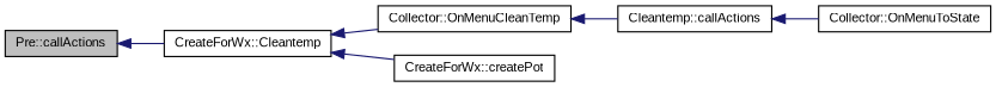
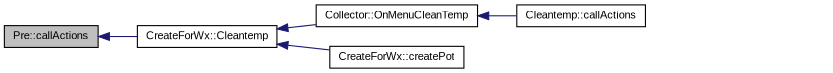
  digraph {
    fontname="Liberation Sans"
    rankdir=LR
    node [color=black fillcolor=white fontname="Liberation Sans" fontsize=10 shape=record style=filled]
    edge [color=midnightblue dir=back fontname="Liberation Sans" fontsize=10 labelfontname=Helvetica labelfontsize=10 style=solid]
    n1 [fillcolor=grey75 fontcolor=black height=0.2 label="Pre::callActions" width=0.4]
    n2 [height=0.2 label="CreateForWx::Cleantemp" width=0.4]
    n3 [height=0.2 label="Collector::OnMenuCleanTemp" width=0.4]
    n4 [height=0.2 label="CreateForWx::createPot" width=0.4]
    n5 [height=0.2 label="Cleantemp::callActions" width=0.4]
-   n6 [height=0.2 label="Collector::OnMenuToState" width=0.4]
    n1 -> n2
    n2 -> n3
    n2 -> n4
    n3 -> n5
-   n5 -> n6
  }
